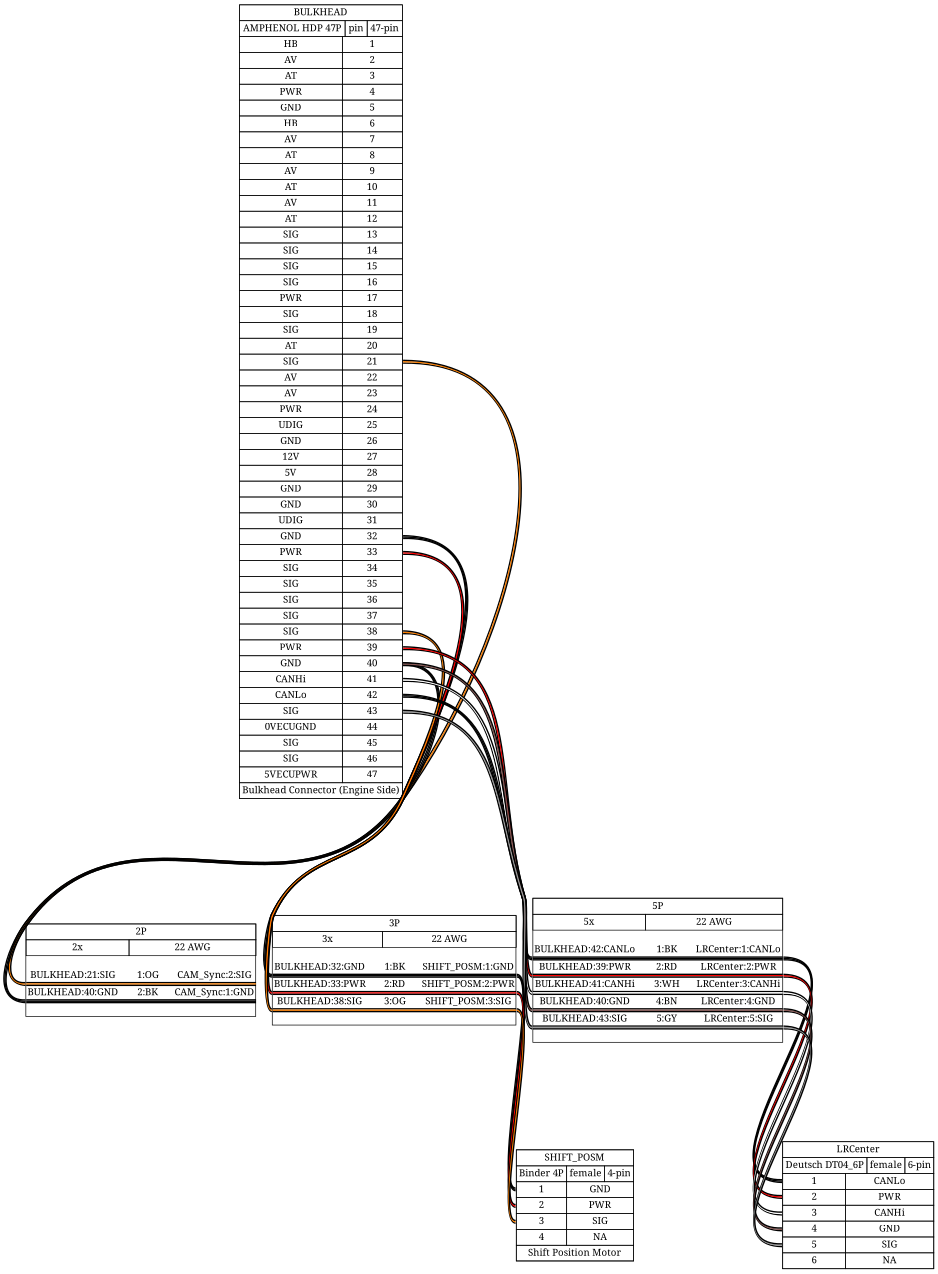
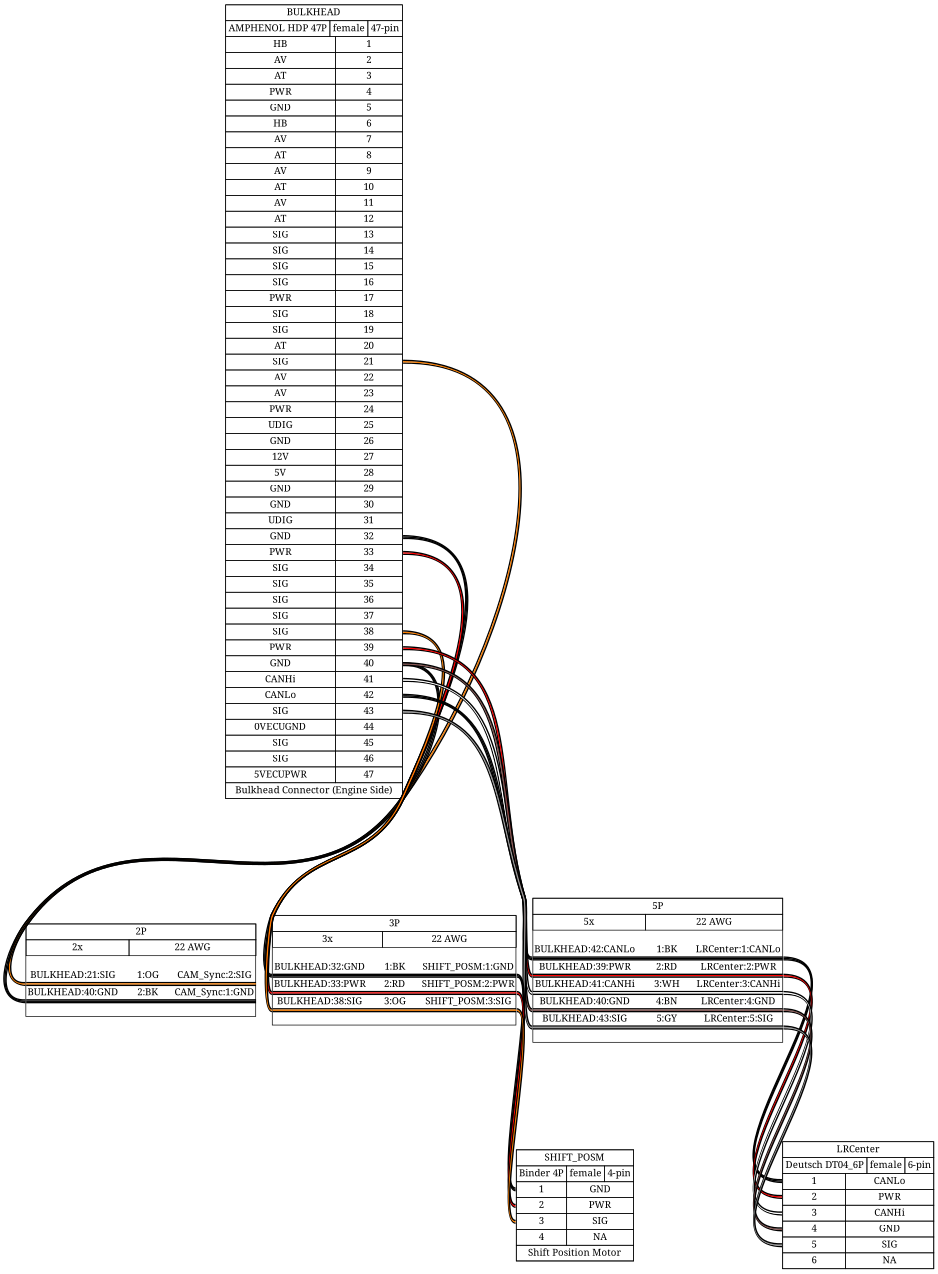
  graph {
    bgcolor="#FFFFFF"
    fontname="Noto Serif"
    nodesep=0.33
    rankdir=TB
    ranksep=2
    node [fillcolor="#FFFFFF" fontname="Noto Serif" margin=0 shape=box style=filled]
    edge [color="#000000:#000000:#000000" fontname="Noto Serif" headport="w1:w" style=bold tailport="p40r:e"]
-   n1 [height=0 label=< <table border="0" cellspacing="0" cellpadding="0">  <tr><td>   <table border="0" cellspacing="0" cellpadding="3" cellborder="1"><tr>    <td balign="left">BULKHEAD</td>   </tr></table>  </td></tr>  <tr><td>   <table border="0" cellspacing="0" cellpadding="3" cellborder="1"><tr>    <td balign="left">AMPHENOL HDP 47P</td>    <td balign="left">pin</td>    <td balign="left">47-pin</td>   </tr></table>  </td></tr>  <tr><td>   <table border="0" cellspacing="0" cellpadding="3" cellborder="1">    <tr>     <td>HB</td>     <td port="p1r">1</td>    </tr>    <tr>     <td>AV</td>     <td port="p2r">2</td>    </tr>    <tr>     <td>AT</td>     <td port="p3r">3</td>    </tr>    <tr>     <td>PWR</td>     <td port="p4r">4</td>    </tr>    <tr>     <td>GND</td>     <td port="p5r">5</td>    </tr>    <tr>     <td>HB</td>     <td port="p6r">6</td>    </tr>    <tr>     <td>AV</td>     <td port="p7r">7</td>    </tr>    <tr>     <td>AT</td>     <td port="p8r">8</td>    </tr>    <tr>     <td>AV</td>     <td port="p9r">9</td>    </tr>    <tr>     <td>AT</td>     <td port="p10r">10</td>    </tr>    <tr>     <td>AV</td>     <td port="p11r">11</td>    </tr>    <tr>     <td>AT</td>     <td port="p12r">12</td>    </tr>    <tr>     <td>SIG</td>     <td port="p13r">13</td>    </tr>    <tr>     <td>SIG</td>     <td port="p14r">14</td>    </tr>    <tr>     <td>SIG</td>     <td port="p15r">15</td>    </tr>    <tr>     <td>SIG</td>     <td port="p16r">16</td>    </tr>    <tr>     <td>PWR</td>     <td port="p17r">17</td>    </tr>    <tr>     <td>SIG</td>     <td port="p18r">18</td>    </tr>    <tr>     <td>SIG</td>     <td port="p19r">19</td>    </tr>    <tr>     <td>AT</td>     <td port="p20r">20</td>    </tr>    <tr>     <td>SIG</td>     <td port="p21r">21</td>    </tr>    <tr>     <td>AV</td>     <td port="p22r">22</td>    </tr>    <tr>     <td>AV</td>     <td port="p23r">23</td>    </tr>    <tr>     <td>PWR</td>     <td port="p24r">24</td>    </tr>    <tr>     <td>UDIG</td>     <td port="p25r">25</td>    </tr>    <tr>     <td>GND</td>     <td port="p26r">26</td>    </tr>    <tr>     <td>12V</td>     <td port="p27r">27</td>    </tr>    <tr>     <td>5V</td>     <td port="p28r">28</td>    </tr>    <tr>     <td>GND</td>     <td port="p29r">29</td>    </tr>    <tr>     <td>GND</td>     <td port="p30r">30</td>    </tr>    <tr>     <td>UDIG</td>     <td port="p31r">31</td>    </tr>    <tr>     <td>GND</td>     <td port="p32r">32</td>    </tr>    <tr>     <td>PWR</td>     <td port="p33r">33</td>    </tr>    <tr>     <td>SIG</td>     <td port="p34r">34</td>    </tr>    <tr>     <td>SIG</td>     <td port="p35r">35</td>    </tr>    <tr>     <td>SIG</td>     <td port="p36r">36</td>    </tr>    <tr>     <td>SIG</td>     <td port="p37r">37</td>    </tr>    <tr>     <td>SIG</td>     <td port="p38r">38</td>    </tr>    <tr>     <td>PWR</td>     <td port="p39r">39</td>    </tr>    <tr>     <td>GND</td>     <td port="p40r">40</td>    </tr>    <tr>     <td>CANHi</td>     <td port="p41r">41</td>    </tr>    <tr>     <td>CANLo</td>     <td port="p42r">42</td>    </tr>    <tr>     <td>SIG</td>     <td port="p43r">43</td>    </tr>    <tr>     <td>0VECUGND</td>     <td port="p44r">44</td>    </tr>    <tr>     <td>SIG</td>     <td port="p45r">45</td>    </tr>    <tr>     <td>SIG</td>     <td port="p46r">46</td>    </tr>    <tr>     <td>5VECUPWR</td>     <td port="p47r">47</td>    </tr>   </table>  </td></tr>  <tr><td>   <table border="0" cellspacing="0" cellpadding="3" cellborder="1"><tr>    <td balign="left">Bulkhead Connector (Engine Side)</td>   </tr></table>  </td></tr> </table> > width=0]
+   n1 [height=0 label=< <table border="0" cellspacing="0" cellpadding="0">  <tr><td>   <table border="0" cellspacing="0" cellpadding="3" cellborder="1"><tr>    <td balign="left">BULKHEAD</td>   </tr></table>  </td></tr>  <tr><td>   <table border="0" cellspacing="0" cellpadding="3" cellborder="1"><tr>    <td balign="left">AMPHENOL HDP 47P</td>    <td balign="left">female</td>    <td balign="left">47-pin</td>   </tr></table>  </td></tr>  <tr><td>   <table border="0" cellspacing="0" cellpadding="3" cellborder="1">    <tr>     <td>HB</td>     <td port="p1r">1</td>    </tr>    <tr>     <td>AV</td>     <td port="p2r">2</td>    </tr>    <tr>     <td>AT</td>     <td port="p3r">3</td>    </tr>    <tr>     <td>PWR</td>     <td port="p4r">4</td>    </tr>    <tr>     <td>GND</td>     <td port="p5r">5</td>    </tr>    <tr>     <td>HB</td>     <td port="p6r">6</td>    </tr>    <tr>     <td>AV</td>     <td port="p7r">7</td>    </tr>    <tr>     <td>AT</td>     <td port="p8r">8</td>    </tr>    <tr>     <td>AV</td>     <td port="p9r">9</td>    </tr>    <tr>     <td>AT</td>     <td port="p10r">10</td>    </tr>    <tr>     <td>AV</td>     <td port="p11r">11</td>    </tr>    <tr>     <td>AT</td>     <td port="p12r">12</td>    </tr>    <tr>     <td>SIG</td>     <td port="p13r">13</td>    </tr>    <tr>     <td>SIG</td>     <td port="p14r">14</td>    </tr>    <tr>     <td>SIG</td>     <td port="p15r">15</td>    </tr>    <tr>     <td>SIG</td>     <td port="p16r">16</td>    </tr>    <tr>     <td>PWR</td>     <td port="p17r">17</td>    </tr>    <tr>     <td>SIG</td>     <td port="p18r">18</td>    </tr>    <tr>     <td>SIG</td>     <td port="p19r">19</td>    </tr>    <tr>     <td>AT</td>     <td port="p20r">20</td>    </tr>    <tr>     <td>SIG</td>     <td port="p21r">21</td>    </tr>    <tr>     <td>AV</td>     <td port="p22r">22</td>    </tr>    <tr>     <td>AV</td>     <td port="p23r">23</td>    </tr>    <tr>     <td>PWR</td>     <td port="p24r">24</td>    </tr>    <tr>     <td>UDIG</td>     <td port="p25r">25</td>    </tr>    <tr>     <td>GND</td>     <td port="p26r">26</td>    </tr>    <tr>     <td>12V</td>     <td port="p27r">27</td>    </tr>    <tr>     <td>5V</td>     <td port="p28r">28</td>    </tr>    <tr>     <td>GND</td>     <td port="p29r">29</td>    </tr>    <tr>     <td>GND</td>     <td port="p30r">30</td>    </tr>    <tr>     <td>UDIG</td>     <td port="p31r">31</td>    </tr>    <tr>     <td>GND</td>     <td port="p32r">32</td>    </tr>    <tr>     <td>PWR</td>     <td port="p33r">33</td>    </tr>    <tr>     <td>SIG</td>     <td port="p34r">34</td>    </tr>    <tr>     <td>SIG</td>     <td port="p35r">35</td>    </tr>    <tr>     <td>SIG</td>     <td port="p36r">36</td>    </tr>    <tr>     <td>SIG</td>     <td port="p37r">37</td>    </tr>    <tr>     <td>SIG</td>     <td port="p38r">38</td>    </tr>    <tr>     <td>PWR</td>     <td port="p39r">39</td>    </tr>    <tr>     <td>GND</td>     <td port="p40r">40</td>    </tr>    <tr>     <td>CANHi</td>     <td port="p41r">41</td>    </tr>    <tr>     <td>CANLo</td>     <td port="p42r">42</td>    </tr>    <tr>     <td>SIG</td>     <td port="p43r">43</td>    </tr>    <tr>     <td>0VECUGND</td>     <td port="p44r">44</td>    </tr>    <tr>     <td>SIG</td>     <td port="p45r">45</td>    </tr>    <tr>     <td>SIG</td>     <td port="p46r">46</td>    </tr>    <tr>     <td>5VECUPWR</td>     <td port="p47r">47</td>    </tr>   </table>  </td></tr>  <tr><td>   <table border="0" cellspacing="0" cellpadding="3" cellborder="1"><tr>    <td balign="left">Bulkhead Connector (Engine Side)</td>   </tr></table>  </td></tr> </table> > width=0]
    n2 [height=0 label=< <table border="0" cellspacing="0" cellpadding="0">  <tr><td>   <table border="0" cellspacing="0" cellpadding="3" cellborder="1"><tr>    <td balign="left">2P</td>   </tr></table>  </td></tr>  <tr><td>   <table border="0" cellspacing="0" cellpadding="3" cellborder="1"><tr>    <td balign="left">2x</td>    <td balign="left">22 AWG</td>   </tr></table>  </td></tr>  <tr><td>   <table border="0" cellspacing="0" cellborder="0">    <tr><td>&nbsp;</td></tr>    <tr>     <td>BULKHEAD:21:SIG</td>     <td>      1:OG     </td>     <td>CAM_Sync:2:SIG</td>    </tr>    <tr>     <td colspan="3" border="0" cellspacing="0" cellpadding="0" port="w1" height="6">      <table cellspacing="0" cellborder="0" border="0">       <tr><td colspan="3" cellpadding="0" height="2" bgcolor="#000000" border="0"></td></tr>       <tr><td colspan="3" cellpadding="0" height="2" bgcolor="#ff8000" border="0"></td></tr>       <tr><td colspan="3" cellpadding="0" height="2" bgcolor="#000000" border="0"></td></tr>      </table>     </td>    </tr>    <tr>     <td>BULKHEAD:40:GND</td>     <td>      2:BK     </td>     <td>CAM_Sync:1:GND</td>    </tr>    <tr>     <td colspan="3" border="0" cellspacing="0" cellpadding="0" port="w2" height="6">      <table cellspacing="0" cellborder="0" border="0">       <tr><td colspan="3" cellpadding="0" height="2" bgcolor="#000000" border="0"></td></tr>       <tr><td colspan="3" cellpadding="0" height="2" bgcolor="#000000" border="0"></td></tr>       <tr><td colspan="3" cellpadding="0" height="2" bgcolor="#000000" border="0"></td></tr>      </table>     </td>    </tr>    <tr><td>&nbsp;</td></tr>   </table>  </td></tr> </table> > width=0]
    n3 [height=0 label=< <table border="0" cellspacing="0" cellpadding="0">  <tr><td>   <table border="0" cellspacing="0" cellpadding="3" cellborder="1"><tr>    <td balign="left">3P</td>   </tr></table>  </td></tr>  <tr><td>   <table border="0" cellspacing="0" cellpadding="3" cellborder="1"><tr>    <td balign="left">3x</td>    <td balign="left">22 AWG</td>   </tr></table>  </td></tr>  <tr><td>   <table border="0" cellspacing="0" cellborder="0">    <tr><td>&nbsp;</td></tr>    <tr>     <td>BULKHEAD:32:GND</td>     <td>      1:BK     </td>     <td>SHIFT_POSM:1:GND</td>    </tr>    <tr>     <td colspan="3" border="0" cellspacing="0" cellpadding="0" port="w1" height="6">      <table cellspacing="0" cellborder="0" border="0">       <tr><td colspan="3" cellpadding="0" height="2" bgcolor="#000000" border="0"></td></tr>       <tr><td colspan="3" cellpadding="0" height="2" bgcolor="#000000" border="0"></td></tr>       <tr><td colspan="3" cellpadding="0" height="2" bgcolor="#000000" border="0"></td></tr>      </table>     </td>    </tr>    <tr>     <td>BULKHEAD:33:PWR</td>     <td>      2:RD     </td>     <td>SHIFT_POSM:2:PWR</td>    </tr>    <tr>     <td colspan="3" border="0" cellspacing="0" cellpadding="0" port="w2" height="6">      <table cellspacing="0" cellborder="0" border="0">       <tr><td colspan="3" cellpadding="0" height="2" bgcolor="#000000" border="0"></td></tr>       <tr><td colspan="3" cellpadding="0" height="2" bgcolor="#ff0000" border="0"></td></tr>       <tr><td colspan="3" cellpadding="0" height="2" bgcolor="#000000" border="0"></td></tr>      </table>     </td>    </tr>    <tr>     <td>BULKHEAD:38:SIG</td>     <td>      3:OG     </td>     <td>SHIFT_POSM:3:SIG</td>    </tr>    <tr>     <td colspan="3" border="0" cellspacing="0" cellpadding="0" port="w3" height="6">      <table cellspacing="0" cellborder="0" border="0">       <tr><td colspan="3" cellpadding="0" height="2" bgcolor="#000000" border="0"></td></tr>       <tr><td colspan="3" cellpadding="0" height="2" bgcolor="#ff8000" border="0"></td></tr>       <tr><td colspan="3" cellpadding="0" height="2" bgcolor="#000000" border="0"></td></tr>      </table>     </td>    </tr>    <tr><td>&nbsp;</td></tr>   </table>  </td></tr> </table> > width=0]
    n4 [height=0 label=< <table border="0" cellspacing="0" cellpadding="0">  <tr><td>   <table border="0" cellspacing="0" cellpadding="3" cellborder="1"><tr>    <td balign="left">5P</td>   </tr></table>  </td></tr>  <tr><td>   <table border="0" cellspacing="0" cellpadding="3" cellborder="1"><tr>    <td balign="left">5x</td>    <td balign="left">22 AWG</td>   </tr></table>  </td></tr>  <tr><td>   <table border="0" cellspacing="0" cellborder="0">    <tr><td>&nbsp;</td></tr>    <tr>     <td>BULKHEAD:42:CANLo</td>     <td>      1:BK     </td>     <td>LRCenter:1:CANLo</td>    </tr>    <tr>     <td colspan="3" border="0" cellspacing="0" cellpadding="0" port="w1" height="6">      <table cellspacing="0" cellborder="0" border="0">       <tr><td colspan="3" cellpadding="0" height="2" bgcolor="#000000" border="0"></td></tr>       <tr><td colspan="3" cellpadding="0" height="2" bgcolor="#000000" border="0"></td></tr>       <tr><td colspan="3" cellpadding="0" height="2" bgcolor="#000000" border="0"></td></tr>      </table>     </td>    </tr>    <tr>     <td>BULKHEAD:39:PWR</td>     <td>      2:RD     </td>     <td>LRCenter:2:PWR</td>    </tr>    <tr>     <td colspan="3" border="0" cellspacing="0" cellpadding="0" port="w2" height="6">      <table cellspacing="0" cellborder="0" border="0">       <tr><td colspan="3" cellpadding="0" height="2" bgcolor="#000000" border="0"></td></tr>       <tr><td colspan="3" cellpadding="0" height="2" bgcolor="#ff0000" border="0"></td></tr>       <tr><td colspan="3" cellpadding="0" height="2" bgcolor="#000000" border="0"></td></tr>      </table>     </td>    </tr>    <tr>     <td>BULKHEAD:41:CANHi</td>     <td>      3:WH     </td>     <td>LRCenter:3:CANHi</td>    </tr>    <tr>     <td colspan="3" border="0" cellspacing="0" cellpadding="0" port="w3" height="6">      <table cellspacing="0" cellborder="0" border="0">       <tr><td colspan="3" cellpadding="0" height="2" bgcolor="#000000" border="0"></td></tr>       <tr><td colspan="3" cellpadding="0" height="2" bgcolor="#ffffff" border="0"></td></tr>       <tr><td colspan="3" cellpadding="0" height="2" bgcolor="#000000" border="0"></td></tr>      </table>     </td>    </tr>    <tr>     <td>BULKHEAD:40:GND</td>     <td>      4:BN     </td>     <td>LRCenter:4:GND</td>    </tr>    <tr>     <td colspan="3" border="0" cellspacing="0" cellpadding="0" port="w4" height="6">      <table cellspacing="0" cellborder="0" border="0">       <tr><td colspan="3" cellpadding="0" height="2" bgcolor="#000000" border="0"></td></tr>       <tr><td colspan="3" cellpadding="0" height="2" bgcolor="#895956" border="0"></td></tr>       <tr><td colspan="3" cellpadding="0" height="2" bgcolor="#000000" border="0"></td></tr>      </table>     </td>    </tr>    <tr>     <td>BULKHEAD:43:SIG</td>     <td>      5:GY     </td>     <td>LRCenter:5:SIG</td>    </tr>    <tr>     <td colspan="3" border="0" cellspacing="0" cellpadding="0" port="w5" height="6">      <table cellspacing="0" cellborder="0" border="0">       <tr><td colspan="3" cellpadding="0" height="2" bgcolor="#000000" border="0"></td></tr>       <tr><td colspan="3" cellpadding="0" height="2" bgcolor="#999999" border="0"></td></tr>       <tr><td colspan="3" cellpadding="0" height="2" bgcolor="#000000" border="0"></td></tr>      </table>     </td>    </tr>    <tr><td>&nbsp;</td></tr>   </table>  </td></tr> </table> > width=0]
    n5 [height=0 label=< <table border="0" cellspacing="0" cellpadding="0">  <tr><td>   <table border="0" cellspacing="0" cellpadding="3" cellborder="1"><tr>    <td balign="left">SHIFT_POSM</td>   </tr></table>  </td></tr>  <tr><td>   <table border="0" cellspacing="0" cellpadding="3" cellborder="1"><tr>    <td balign="left">Binder 4P</td>    <td balign="left">female</td>    <td balign="left">4-pin</td>   </tr></table>  </td></tr>  <tr><td>   <table border="0" cellspacing="0" cellpadding="3" cellborder="1">    <tr>     <td port="p1l">1</td>     <td>GND</td>    </tr>    <tr>     <td port="p2l">2</td>     <td>PWR</td>    </tr>    <tr>     <td port="p3l">3</td>     <td>SIG</td>    </tr>    <tr>     <td port="p4l">4</td>     <td>NA</td>    </tr>   </table>  </td></tr>  <tr><td>   <table border="0" cellspacing="0" cellpadding="3" cellborder="1"><tr>    <td balign="left">Shift Position Motor</td>   </tr></table>  </td></tr> </table> > width=0]
    n6 [height=0 label=< <table border="0" cellspacing="0" cellpadding="0">  <tr><td>   <table border="0" cellspacing="0" cellpadding="3" cellborder="1"><tr>    <td balign="left">LRCenter</td>   </tr></table>  </td></tr>  <tr><td>   <table border="0" cellspacing="0" cellpadding="3" cellborder="1"><tr>    <td balign="left">Deutsch DT04_6P</td>    <td balign="left">female</td>    <td balign="left">6-pin</td>   </tr></table>  </td></tr>  <tr><td>   <table border="0" cellspacing="0" cellpadding="3" cellborder="1">    <tr>     <td port="p1l">1</td>     <td>CANLo</td>    </tr>    <tr>     <td port="p2l">2</td>     <td>PWR</td>    </tr>    <tr>     <td port="p3l">3</td>     <td>CANHi</td>    </tr>    <tr>     <td port="p4l">4</td>     <td>GND</td>    </tr>    <tr>     <td port="p5l">5</td>     <td>SIG</td>    </tr>    <tr>     <td port="p6l">6</td>     <td>NA</td>    </tr>   </table>  </td></tr> </table> > width=0]
    n1 -- n2 [color="#000000:#ff8000:#000000" tailport="p21r:e"]
    n1 -- n2 [headport="w2:w"]
    n1 -- n3 [tailport="p32r:e"]
    n1 -- n3 [color="#000000:#ff0000:#000000" headport="w2:w" tailport="p33r:e"]
    n1 -- n3 [color="#000000:#ff8000:#000000" headport="w3:w" tailport="p38r:e"]
    n1 -- n4 [tailport="p42r:e"]
    n1 -- n4 [color="#000000:#ff0000:#000000" headport="w2:w" tailport="p39r:e"]
    n1 -- n4 [color="#000000:#ffffff:#000000" headport="w3:w" tailport="p41r:e"]
    n1 -- n4 [color="#000000:#895956:#000000" headport="w4:w"]
    n1 -- n4 [color="#000000:#999999:#000000" headport="w5:w" tailport="p43r:e"]
    n3 -- n5 [headport="p1l:w" tailport="w1:e"]
    n3 -- n5 [color="#000000:#ff0000:#000000" headport="p2l:w" tailport="w2:e"]
    n3 -- n5 [color="#000000:#ff8000:#000000" headport="p3l:w" tailport="w3:e"]
    n4 -- n6 [headport="p1l:w" tailport="w1:e"]
    n4 -- n6 [color="#000000:#ff0000:#000000" headport="p2l:w" tailport="w2:e"]
    n4 -- n6 [color="#000000:#ffffff:#000000" headport="p3l:w" tailport="w3:e"]
    n4 -- n6 [color="#000000:#895956:#000000" headport="p4l:w" tailport="w4:e"]
    n4 -- n6 [color="#000000:#999999:#000000" headport="p5l:w" tailport="w5:e"]
  }
